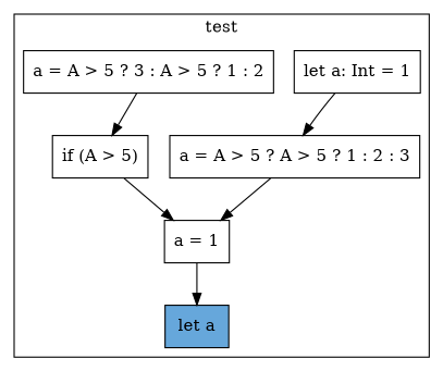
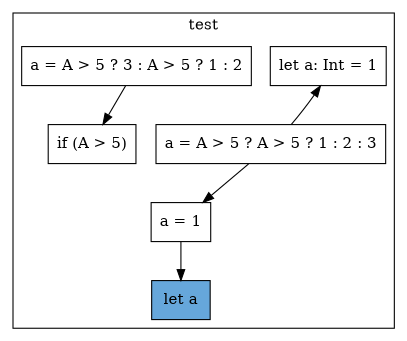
  digraph {
    node [shape=box]
    n1 [label="let a: Int = 1"]
    n2 [label="a = A > 5 ? A > 5 ? 1 : 2 : 3"]
    n3 [label="a = A > 5 ? 3 : A > 5 ? 1 : 2"]
    n4 [label="if (A > 5)"]
    n5 [label="a = 1"]
    n6 [fillcolor="#66A7DB" label="let a" style=filled]
    subgraph cluster_1 {
      label=test
      n1
      n2
      n3
      n4
      n5
      n6
    }
-   n1 -> n2
+   n2 -> n1
    n2 -> n5
    n3 -> n4
-   n4 -> n5
    n5 -> n6
  }
